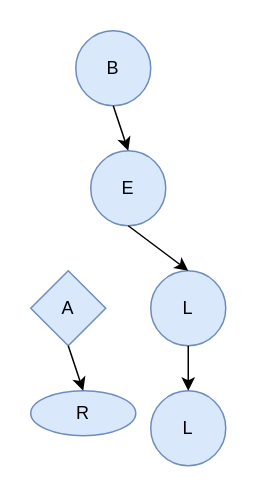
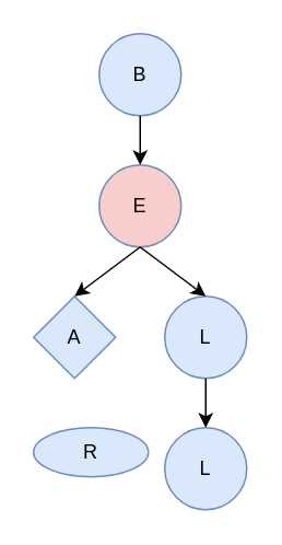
  <mxCell id="0" />
  <mxCell id="1" parent="0" />
- <mxCell id="2" value="E" style="ellipse;whiteSpace=wrap;html=1;aspect=fixed;fillColor=#dae8fc;strokeColor=#6c8ebf;" vertex="1" parent="1"><mxGeometry x="60" y="100" width="50" height="50" as="geometry" /></mxCell>
+ <mxCell id="2" value="E" style="ellipse;whiteSpace=wrap;html=1;aspect=fixed;fillColor=#f8cecc;strokeColor=#6c8ebf;" vertex="1" parent="1"><mxGeometry x="60" y="100" width="50" height="50" as="geometry" /></mxCell>
  <mxCell id="3" value="A" style="rhombus;whiteSpace=wrap;html=1;aspect=fixed;fillColor=#dae8fc;strokeColor=#6c8ebf;" vertex="1" parent="1"><mxGeometry x="20" y="180" width="50" height="50" as="geometry" /></mxCell>
- <mxCell id="4" value="B" style="ellipse;whiteSpace=wrap;html=1;aspect=fixed;fillColor=#dae8fc;strokeColor=#6c8ebf;" vertex="1" parent="1"><mxGeometry x="50" y="20" width="50" height="50" as="geometry" /></mxCell>
+ <mxCell id="4" value="B" style="ellipse;whiteSpace=wrap;html=1;aspect=fixed;fillColor=#dae8fc;strokeColor=#6c8ebf;" vertex="1" parent="1"><mxGeometry x="60" y="20" width="50" height="50" as="geometry" /></mxCell>
  <mxCell id="5" value="R" style="ellipse;whiteSpace=wrap;html=1;aspect=fixed;fillColor=#dae8fc;strokeColor=#6c8ebf;" vertex="1" parent="1"><mxGeometry x="20" y="260" width="70" height="30" as="geometry" /></mxCell>
  <mxCell id="6" value="" style="endArrow=classic;html=1;exitX=0.5;exitY=1;exitDx=0;exitDy=0;entryX=0.5;entryY=0;entryDx=0;entryDy=0;" edge="1" parent="1" source="4" target="2"><mxGeometry width="50" height="50" relative="1" as="geometry"><mxPoint x="130" y="260" as="sourcePoint" /><mxPoint x="180" y="210" as="targetPoint" /></mxGeometry></mxCell>
  <mxCell id="7" value="L" style="ellipse;whiteSpace=wrap;html=1;aspect=fixed;fillColor=#dae8fc;strokeColor=#6c8ebf;" vertex="1" parent="1"><mxGeometry x="100" y="260" width="50" height="50" as="geometry" /></mxCell>
  <mxCell id="8" value="L" style="ellipse;whiteSpace=wrap;html=1;aspect=fixed;fillColor=#dae8fc;strokeColor=#6c8ebf;" vertex="1" parent="1"><mxGeometry x="100" y="180" width="50" height="50" as="geometry" /></mxCell>
- <mxCell id="10" value="" style="endArrow=classic;html=1;exitX=0.5;exitY=1;exitDx=0;exitDy=0;entryX=0.5;entryY=0;entryDx=0;entryDy=0;" edge="1" parent="1" source="3" target="5"><mxGeometry width="50" height="50" relative="1" as="geometry"><mxPoint x="130" y="260" as="sourcePoint" /><mxPoint x="180" y="210" as="targetPoint" /></mxGeometry></mxCell>
+ <mxCell id="9" value="" style="endArrow=classic;html=1;exitX=0.5;exitY=1;exitDx=0;exitDy=0;entryX=0.5;entryY=0;entryDx=0;entryDy=0;" edge="1" parent="1" source="2" target="3"><mxGeometry width="50" height="50" relative="1" as="geometry"><mxPoint x="130" y="260" as="sourcePoint" /><mxPoint x="180" y="210" as="targetPoint" /></mxGeometry></mxCell>
  <mxCell id="11" value="" style="endArrow=classic;html=1;exitX=0.5;exitY=1;exitDx=0;exitDy=0;entryX=0.5;entryY=0;entryDx=0;entryDy=0;" edge="1" parent="1" source="2" target="8"><mxGeometry width="50" height="50" relative="1" as="geometry"><mxPoint x="130" y="260" as="sourcePoint" /><mxPoint x="180" y="210" as="targetPoint" /></mxGeometry></mxCell>
  <mxCell id="12" value="" style="endArrow=classic;html=1;exitX=0.5;exitY=1;exitDx=0;exitDy=0;entryX=0.5;entryY=0;entryDx=0;entryDy=0;" edge="1" parent="1" source="8" target="7"><mxGeometry width="50" height="50" relative="1" as="geometry"><mxPoint x="130" y="260" as="sourcePoint" /><mxPoint x="180" y="210" as="targetPoint" /></mxGeometry></mxCell>
